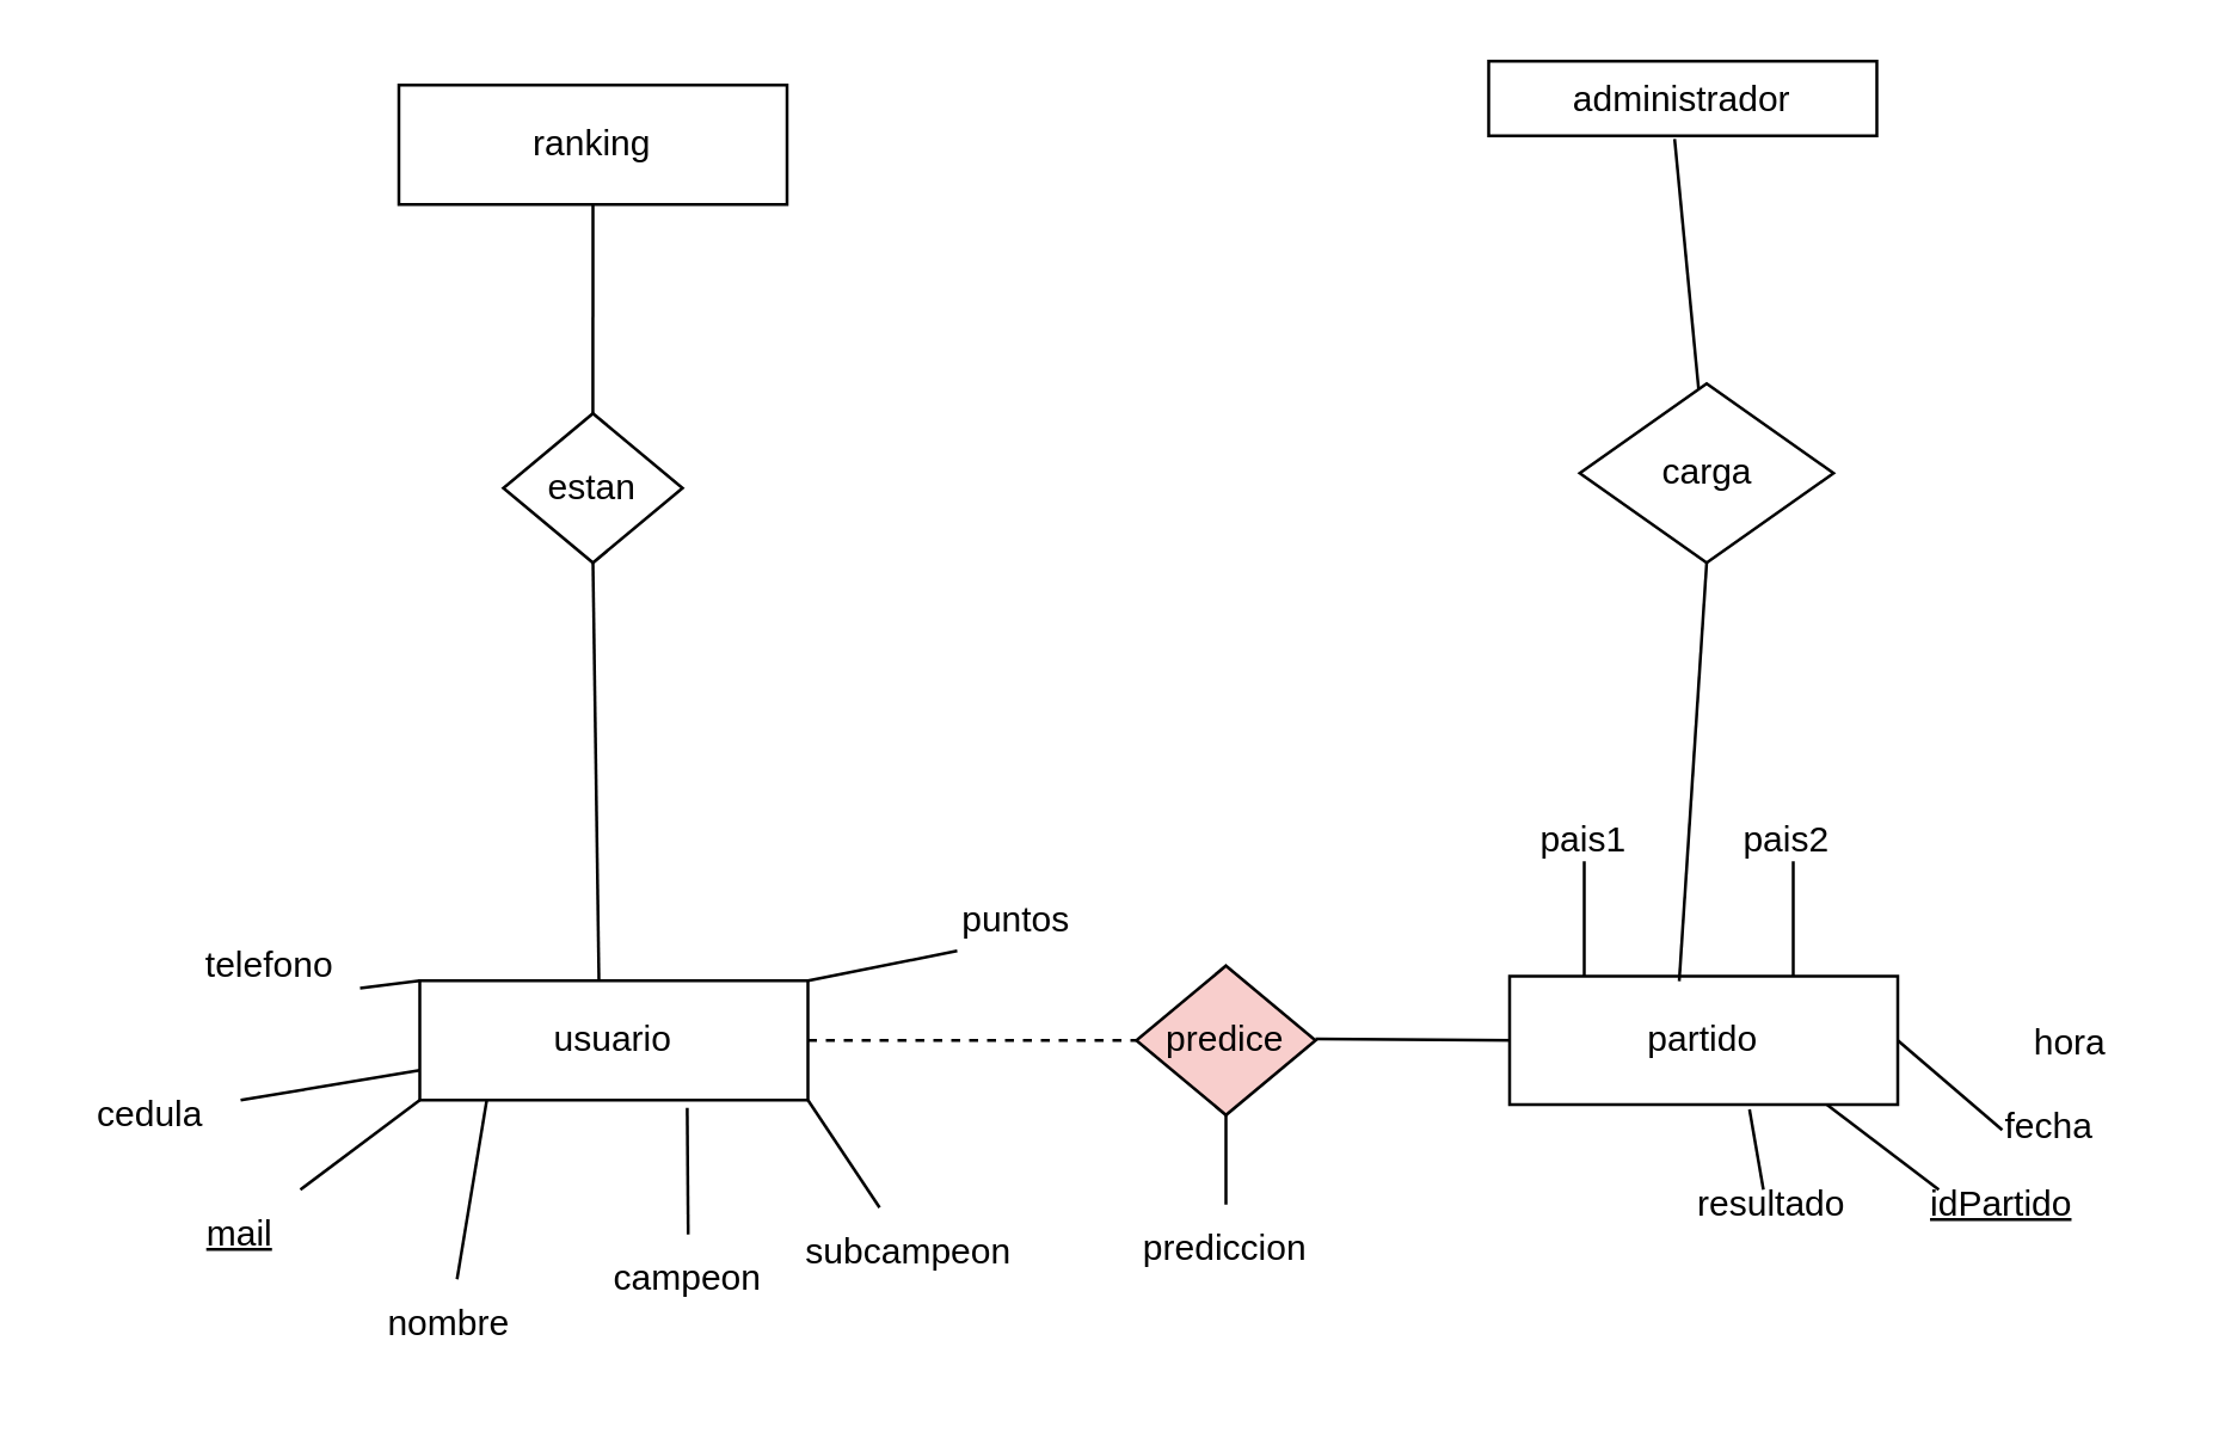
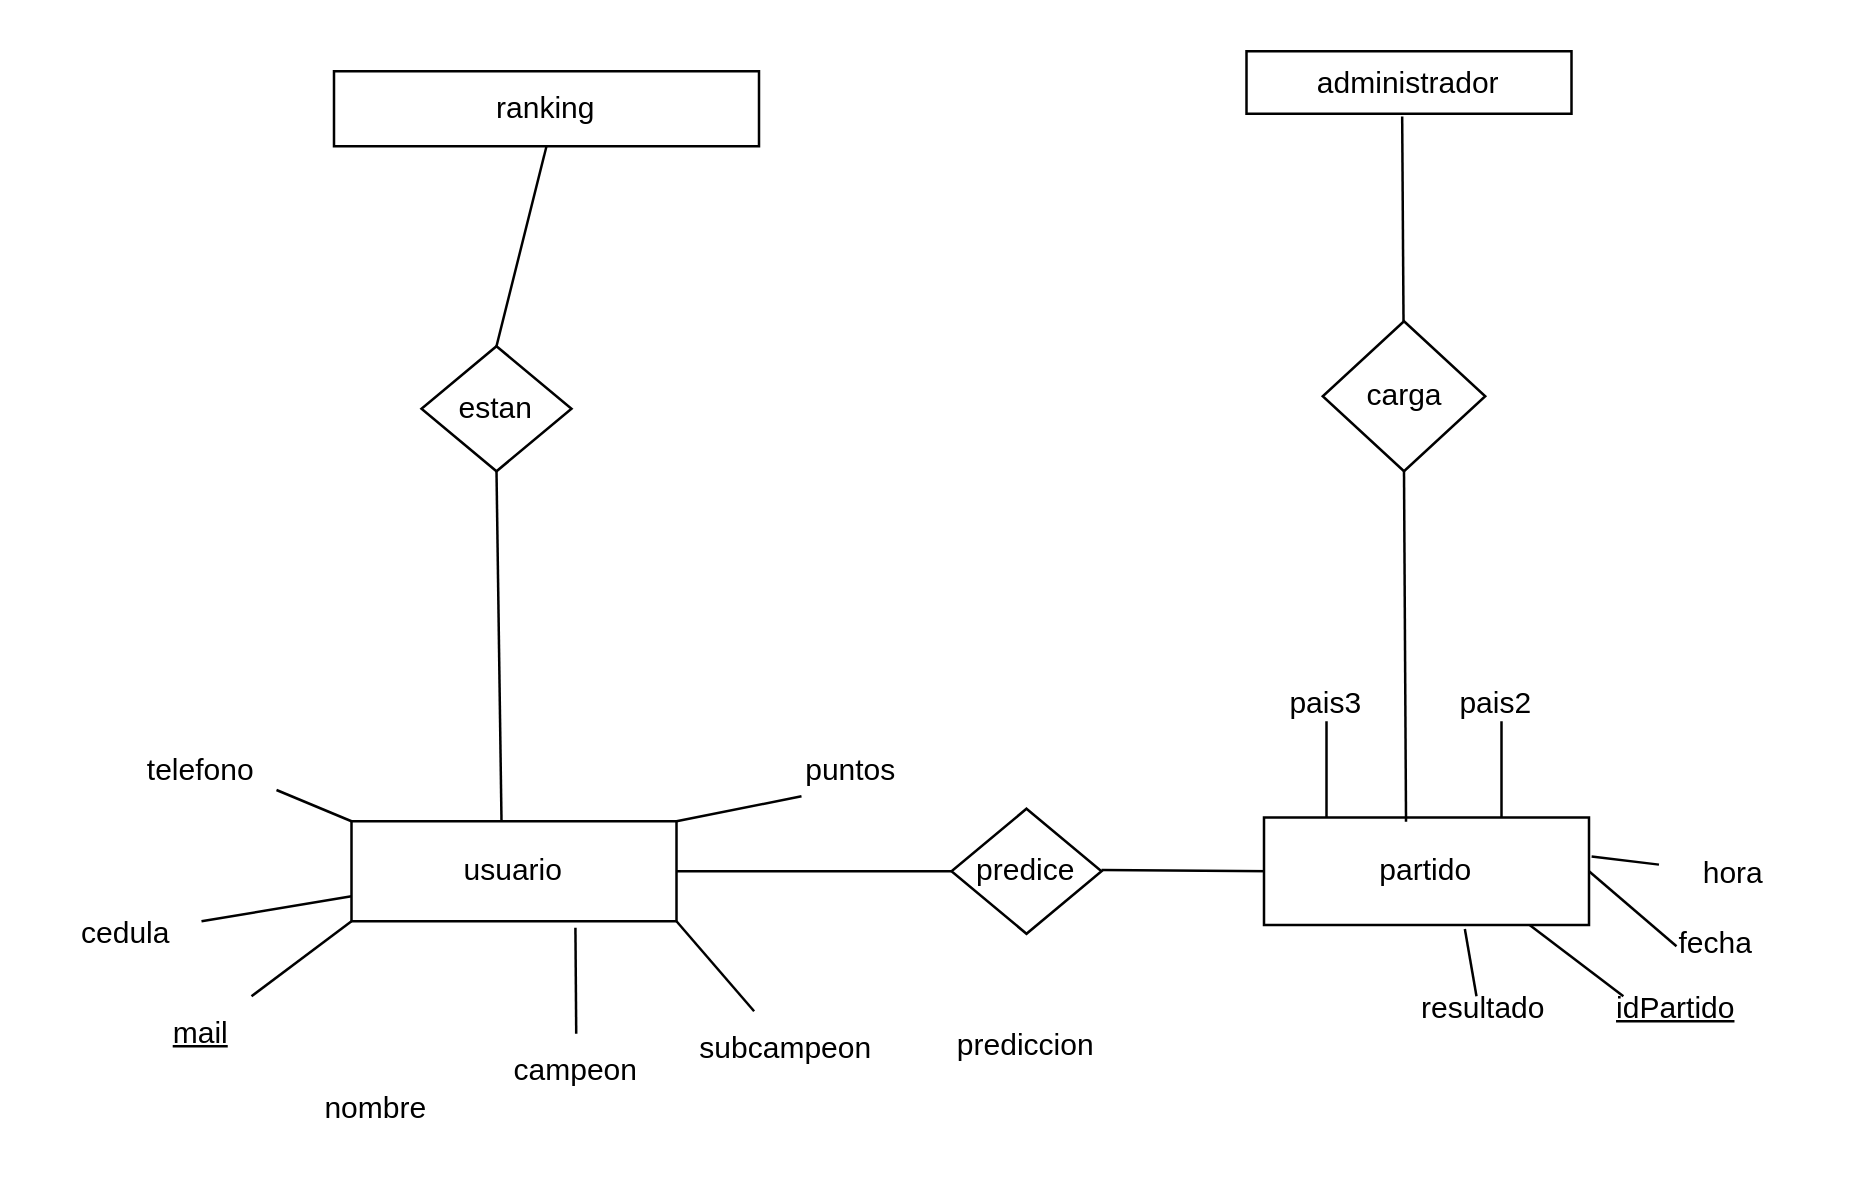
  <mxCell id="0" />
  <mxCell id="1" parent="0" />
  <mxCell id="2" value="usuario" style="rounded=0;whiteSpace=wrap;html=1;" parent="1" vertex="1"><mxGeometry x="140" y="328" width="130" height="40" as="geometry" /></mxCell>
- <mxCell id="3" value="" style="endArrow=none;html=1;rounded=0;exitX=0.173;exitY=0.99;exitDx=0;exitDy=0;exitPerimeter=0;" parent="1" source="2" target="4" edge="1"><mxGeometry width="50" height="50" relative="1" as="geometry"><mxPoint x="310" y="498" as="sourcePoint" /><mxPoint x="150" y="428" as="targetPoint" /></mxGeometry></mxCell>
  <mxCell id="4" value="nombre" style="text;html=1;strokeColor=none;fillColor=none;align=center;verticalAlign=middle;whiteSpace=wrap;rounded=0;" parent="1" vertex="1"><mxGeometry x="120" y="428" width="60" height="30" as="geometry" /></mxCell>
  <mxCell id="5" value="" style="endArrow=none;html=1;rounded=0;exitX=0.689;exitY=1.065;exitDx=0;exitDy=0;exitPerimeter=0;" parent="1" source="2" target="6" edge="1"><mxGeometry width="50" height="50" relative="1" as="geometry"><mxPoint x="231" y="387" as="sourcePoint" /><mxPoint x="220" y="428" as="targetPoint" /></mxGeometry></mxCell>
  <mxCell id="6" value="campeon" style="text;html=1;strokeColor=none;fillColor=none;align=center;verticalAlign=middle;whiteSpace=wrap;rounded=0;" parent="1" vertex="1"><mxGeometry x="200" y="413" width="60" height="30" as="geometry" /></mxCell>
  <mxCell id="7" value="" style="endArrow=none;html=1;rounded=0;exitX=1;exitY=1;exitDx=0;exitDy=0;" parent="1" source="2" target="8" edge="1"><mxGeometry width="50" height="50" relative="1" as="geometry"><mxPoint x="315" y="378" as="sourcePoint" /><mxPoint x="304" y="419" as="targetPoint" /></mxGeometry></mxCell>
- <mxCell id="8" value="subcampeon" style="text;html=1;strokeColor=none;fillColor=none;align=center;verticalAlign=middle;whiteSpace=wrap;rounded=0;" parent="1" vertex="1"><mxGeometry x="274" y="404" width="60" height="30" as="geometry" /></mxCell>
- <mxCell id="9" value="predice" style="rhombus;whiteSpace=wrap;html=1;fillColor=#f8cecc;" parent="1" vertex="1"><mxGeometry x="380" y="323" width="60" height="50" as="geometry" /></mxCell>
- <mxCell id="10" value="" style="endArrow=none;html=1;rounded=0;exitX=1;exitY=0.5;exitDx=0;exitDy=0;entryX=0;entryY=0.5;entryDx=0;entryDy=0;dashed=1;" parent="1" source="2" target="9" edge="1"><mxGeometry width="50" height="50" relative="1" as="geometry"><mxPoint x="310" y="288" as="sourcePoint" /><mxPoint x="360" y="238" as="targetPoint" /></mxGeometry></mxCell>
+ <mxCell id="8" value="subcampeon" style="text;html=1;strokeColor=none;fillColor=none;align=center;verticalAlign=middle;whiteSpace=wrap;rounded=0;" parent="1" vertex="1"><mxGeometry x="284" y="404" width="60" height="30" as="geometry" /></mxCell>
+ <mxCell id="9" value="predice" style="rhombus;whiteSpace=wrap;html=1;" parent="1" vertex="1"><mxGeometry x="380" y="323" width="60" height="50" as="geometry" /></mxCell>
+ <mxCell id="10" value="" style="endArrow=none;html=1;rounded=0;exitX=1;exitY=0.5;exitDx=0;exitDy=0;entryX=0;entryY=0.5;entryDx=0;entryDy=0;" parent="1" source="2" target="9" edge="1"><mxGeometry width="50" height="50" relative="1" as="geometry"><mxPoint x="310" y="288" as="sourcePoint" /><mxPoint x="360" y="238" as="targetPoint" /></mxGeometry></mxCell>
  <mxCell id="11" value="" style="endArrow=none;html=1;rounded=0;exitX=1;exitY=0.5;exitDx=0;exitDy=0;" parent="1" edge="1"><mxGeometry width="50" height="50" relative="1" as="geometry"><mxPoint x="440" y="347.5" as="sourcePoint" /><mxPoint x="510" y="348" as="targetPoint" /></mxGeometry></mxCell>
  <mxCell id="12" value="partido" style="rounded=0;whiteSpace=wrap;html=1;" parent="1" vertex="1"><mxGeometry x="505" y="326.5" width="130" height="43" as="geometry" /></mxCell>
  <mxCell id="13" value="" style="endArrow=none;html=1;rounded=0;exitX=1;exitY=0.5;exitDx=0;exitDy=0;" parent="1" edge="1" source="12"><mxGeometry width="50" height="50" relative="1" as="geometry"><mxPoint x="640" y="348" as="sourcePoint" /><mxPoint x="670" y="378" as="targetPoint" /></mxGeometry></mxCell>
  <mxCell id="14" value="fecha" style="text;html=1;strokeColor=none;fillColor=none;align=center;verticalAlign=middle;whiteSpace=wrap;rounded=0;" parent="1" vertex="1"><mxGeometry x="656" y="362" width="60" height="30" as="geometry" /></mxCell>
+ <mxCell id="15" value="" style="endArrow=none;html=1;rounded=0;exitX=1.008;exitY=0.362;exitDx=0;exitDy=0;exitPerimeter=0;" parent="1" source="12" target="16" edge="1"><mxGeometry width="50" height="50" relative="1" as="geometry"><mxPoint x="704" y="160" as="sourcePoint" /><mxPoint x="660" y="327" as="targetPoint" /></mxGeometry></mxCell>
  <mxCell id="16" value="hora" style="text;html=1;strokeColor=none;fillColor=none;align=center;verticalAlign=middle;whiteSpace=wrap;rounded=0;" parent="1" vertex="1"><mxGeometry x="663" y="334" width="60" height="30" as="geometry" /></mxCell>
  <mxCell id="17" value="" style="endArrow=none;html=1;rounded=0;" parent="1" edge="1"><mxGeometry width="50" height="50" relative="1" as="geometry"><mxPoint x="530" y="326.5" as="sourcePoint" /><mxPoint x="530" y="288" as="targetPoint" /></mxGeometry></mxCell>
- <mxCell id="18" value="pais1" style="text;html=1;strokeColor=none;fillColor=none;align=center;verticalAlign=middle;whiteSpace=wrap;rounded=0;" parent="1" vertex="1"><mxGeometry x="500" y="266" width="60" height="30" as="geometry" /></mxCell>
+ <mxCell id="18" value="pais3" style="text;html=1;strokeColor=none;fillColor=none;align=center;verticalAlign=middle;whiteSpace=wrap;rounded=0;" parent="1" vertex="1"><mxGeometry x="500" y="266" width="60" height="30" as="geometry" /></mxCell>
  <mxCell id="19" value="pais2" style="text;html=1;strokeColor=none;fillColor=none;align=center;verticalAlign=middle;whiteSpace=wrap;rounded=0;" parent="1" vertex="1"><mxGeometry x="568" y="266" width="60" height="30" as="geometry" /></mxCell>
  <mxCell id="20" value="" style="endArrow=none;html=1;rounded=0;entryX=0.618;entryY=1.037;entryDx=0;entryDy=0;entryPerimeter=0;" parent="1" edge="1" target="12"><mxGeometry width="50" height="50" relative="1" as="geometry"><mxPoint x="590" y="398" as="sourcePoint" /><mxPoint x="572.5" y="383" as="targetPoint" /></mxGeometry></mxCell>
  <mxCell id="21" value="resultado" style="text;html=1;strokeColor=none;fillColor=none;align=center;verticalAlign=middle;whiteSpace=wrap;rounded=0;" parent="1" vertex="1"><mxGeometry x="568" y="383" width="50" height="40" as="geometry" /></mxCell>
- <mxCell id="22" value="" style="endArrow=none;html=1;rounded=0;exitX=0.5;exitY=1;exitDx=0;exitDy=0;" parent="1" source="9" edge="1" target="23"><mxGeometry width="50" height="50" relative="1" as="geometry"><mxPoint x="380" y="388" as="sourcePoint" /><mxPoint x="545" y="413" as="targetPoint" /></mxGeometry></mxCell>
  <mxCell id="23" value="prediccion" style="text;html=1;strokeColor=none;fillColor=none;align=center;verticalAlign=middle;whiteSpace=wrap;rounded=0;" parent="1" vertex="1"><mxGeometry x="380" y="403" width="60" height="30" as="geometry" /></mxCell>
  <mxCell id="24" value="" style="endArrow=none;html=1;rounded=0;" parent="1" edge="1"><mxGeometry width="50" height="50" relative="1" as="geometry"><mxPoint x="140" y="358" as="sourcePoint" /><mxPoint x="80" y="368" as="targetPoint" /></mxGeometry></mxCell>
  <mxCell id="25" value="cedula" style="text;html=1;strokeColor=none;fillColor=none;align=center;verticalAlign=middle;whiteSpace=wrap;rounded=0;" parent="1" vertex="1"><mxGeometry x="20" y="358" width="60" height="30" as="geometry" /></mxCell>
- <mxCell id="26" value="telefono" style="text;html=1;strokeColor=none;fillColor=none;align=center;verticalAlign=middle;whiteSpace=wrap;rounded=0;" parent="1" vertex="1"><mxGeometry x="60" y="308" width="60" height="30" as="geometry" /></mxCell>
+ <mxCell id="26" value="telefono" style="text;html=1;strokeColor=none;fillColor=none;align=center;verticalAlign=middle;whiteSpace=wrap;rounded=0;" parent="1" vertex="1"><mxGeometry x="50" y="293" width="60" height="30" as="geometry" /></mxCell>
  <mxCell id="27" value="" style="endArrow=none;html=1;rounded=0;entryX=1;entryY=0.75;entryDx=0;entryDy=0;" parent="1" target="26" edge="1"><mxGeometry width="50" height="50" relative="1" as="geometry"><mxPoint x="140" y="328" as="sourcePoint" /><mxPoint x="190" y="278" as="targetPoint" /></mxGeometry></mxCell>
  <mxCell id="28" value="" style="endArrow=none;html=1;rounded=0;" parent="1" edge="1"><mxGeometry width="50" height="50" relative="1" as="geometry"><mxPoint x="140" y="368" as="sourcePoint" /><mxPoint x="100" y="398" as="targetPoint" /></mxGeometry></mxCell>
  <mxCell id="29" value="&lt;u&gt;mail&lt;/u&gt;" style="text;html=1;strokeColor=none;fillColor=none;align=center;verticalAlign=middle;whiteSpace=wrap;rounded=0;" parent="1" vertex="1"><mxGeometry x="50" y="398" width="60" height="30" as="geometry" /></mxCell>
  <mxCell id="30" value="" style="endArrow=none;html=1;rounded=0;exitX=0.75;exitY=1;exitDx=0;exitDy=0;" parent="1" edge="1"><mxGeometry width="50" height="50" relative="1" as="geometry"><mxPoint x="611.25" y="369.5" as="sourcePoint" /><mxPoint x="648.75" y="398" as="targetPoint" /></mxGeometry></mxCell>
  <mxCell id="31" value="&lt;u&gt;idPartido&lt;/u&gt;" style="text;html=1;strokeColor=none;fillColor=none;align=center;verticalAlign=middle;whiteSpace=wrap;rounded=0;" parent="1" vertex="1"><mxGeometry x="640" y="388" width="60" height="30" as="geometry" /></mxCell>
  <mxCell id="32" value="" style="endArrow=none;html=1;rounded=0;" parent="1" edge="1"><mxGeometry width="50" height="50" relative="1" as="geometry"><mxPoint x="270" y="328" as="sourcePoint" /><mxPoint x="320" y="318" as="targetPoint" /></mxGeometry></mxCell>
  <mxCell id="33" value="puntos" style="text;html=1;strokeColor=none;fillColor=none;align=center;verticalAlign=middle;whiteSpace=wrap;rounded=0;" parent="1" vertex="1"><mxGeometry x="310" y="293" width="60" height="30" as="geometry" /></mxCell>
  <mxCell id="34" value="" style="endArrow=none;html=1;rounded=0;entryX=0.5;entryY=1;entryDx=0;entryDy=0;" parent="1" edge="1" target="35"><mxGeometry width="50" height="50" relative="1" as="geometry"><mxPoint x="200" y="328" as="sourcePoint" /><mxPoint x="200" y="258" as="targetPoint" /></mxGeometry></mxCell>
  <mxCell id="35" value="estan" style="rhombus;whiteSpace=wrap;html=1;" parent="1" vertex="1"><mxGeometry x="168" y="138" width="60" height="50" as="geometry" /></mxCell>
- <mxCell id="36" value="ranking" style="rounded=0;whiteSpace=wrap;html=1;" parent="1" vertex="1"><mxGeometry x="133" y="28" width="130" height="40" as="geometry" /></mxCell>
+ <mxCell id="36" value="ranking" style="rounded=0;whiteSpace=wrap;html=1;" parent="1" vertex="1"><mxGeometry x="133" y="28" width="170" height="30" as="geometry" /></mxCell>
  <mxCell id="37" value="" style="endArrow=none;html=1;rounded=0;exitX=0.533;exitY=0;exitDx=0;exitDy=0;exitPerimeter=0;entryX=0.5;entryY=1;entryDx=0;entryDy=0;" parent="1" edge="1" target="36"><mxGeometry width="50" height="50" relative="1" as="geometry"><mxPoint x="197.98" y="138" as="sourcePoint" /><mxPoint x="192.5" y="68" as="targetPoint" /></mxGeometry></mxCell>
  <mxCell id="38" value="administrador" style="rounded=0;whiteSpace=wrap;html=1;" vertex="1" parent="1"><mxGeometry x="498" y="20" width="130" height="25" as="geometry" /></mxCell>
- <mxCell id="39" value="carga" style="rhombus;whiteSpace=wrap;html=1;" vertex="1" parent="1"><mxGeometry x="528.5" y="128" width="85" height="60" as="geometry" /></mxCell>
+ <mxCell id="39" value="carga" style="rhombus;whiteSpace=wrap;html=1;" vertex="1" parent="1"><mxGeometry x="528.5" y="128" width="65" height="60" as="geometry" /></mxCell>
  <mxCell id="40" value="" style="endArrow=none;html=1;rounded=0;" edge="1" parent="1"><mxGeometry width="50" height="50" relative="1" as="geometry"><mxPoint x="600" y="326.5" as="sourcePoint" /><mxPoint x="600" y="288" as="targetPoint" /></mxGeometry></mxCell>
  <mxCell id="41" value="" style="endArrow=none;html=1;rounded=0;exitX=0.437;exitY=0.039;exitDx=0;exitDy=0;exitPerimeter=0;entryX=0.5;entryY=1;entryDx=0;entryDy=0;" edge="1" parent="1" source="12" target="39"><mxGeometry width="50" height="50" relative="1" as="geometry"><mxPoint x="632" y="258" as="sourcePoint" /><mxPoint x="564" y="188" as="targetPoint" /><Array as="points" /></mxGeometry></mxCell>
  <mxCell id="42" value="" style="endArrow=none;html=1;rounded=0;entryX=0.479;entryY=1.043;entryDx=0;entryDy=0;entryPerimeter=0;" edge="1" parent="1" source="39" target="38"><mxGeometry width="50" height="50" relative="1" as="geometry"><mxPoint x="627" y="138" as="sourcePoint" /><mxPoint x="559" y="68" as="targetPoint" /><Array as="points" /></mxGeometry></mxCell>
